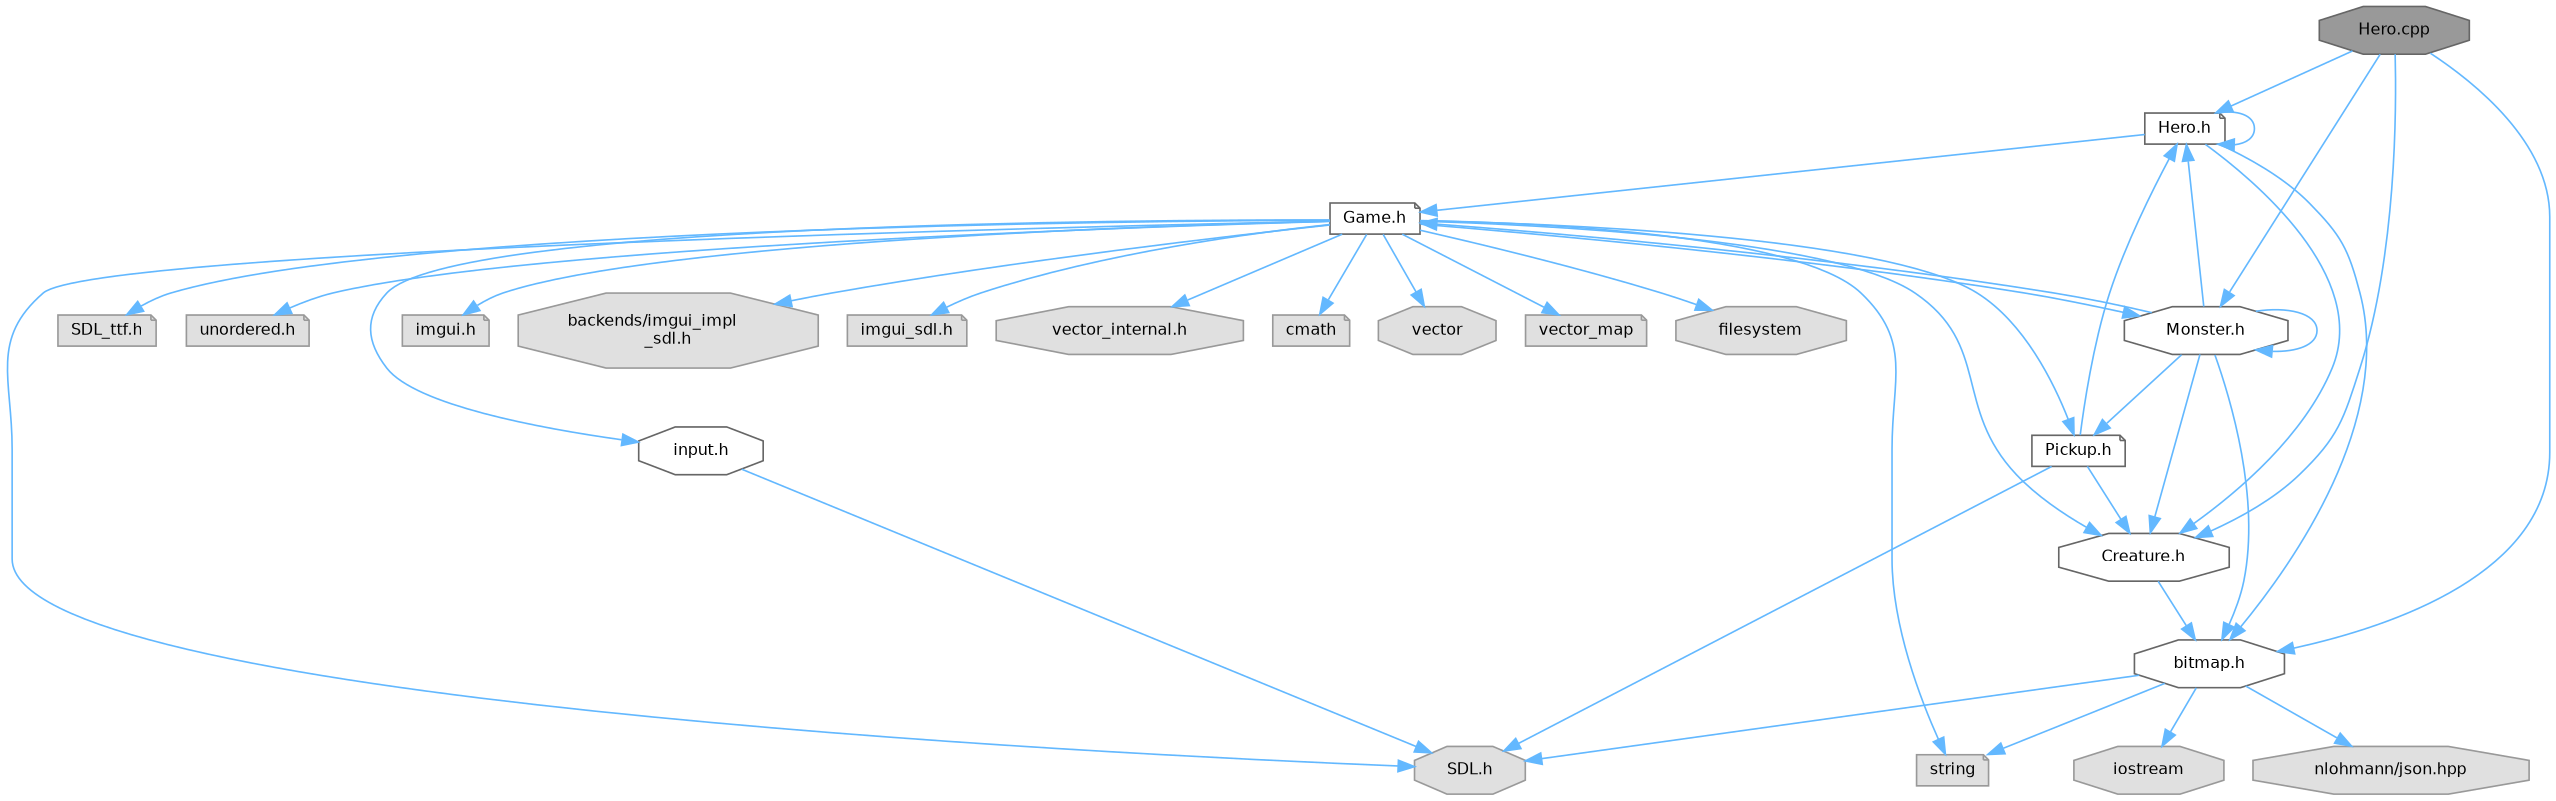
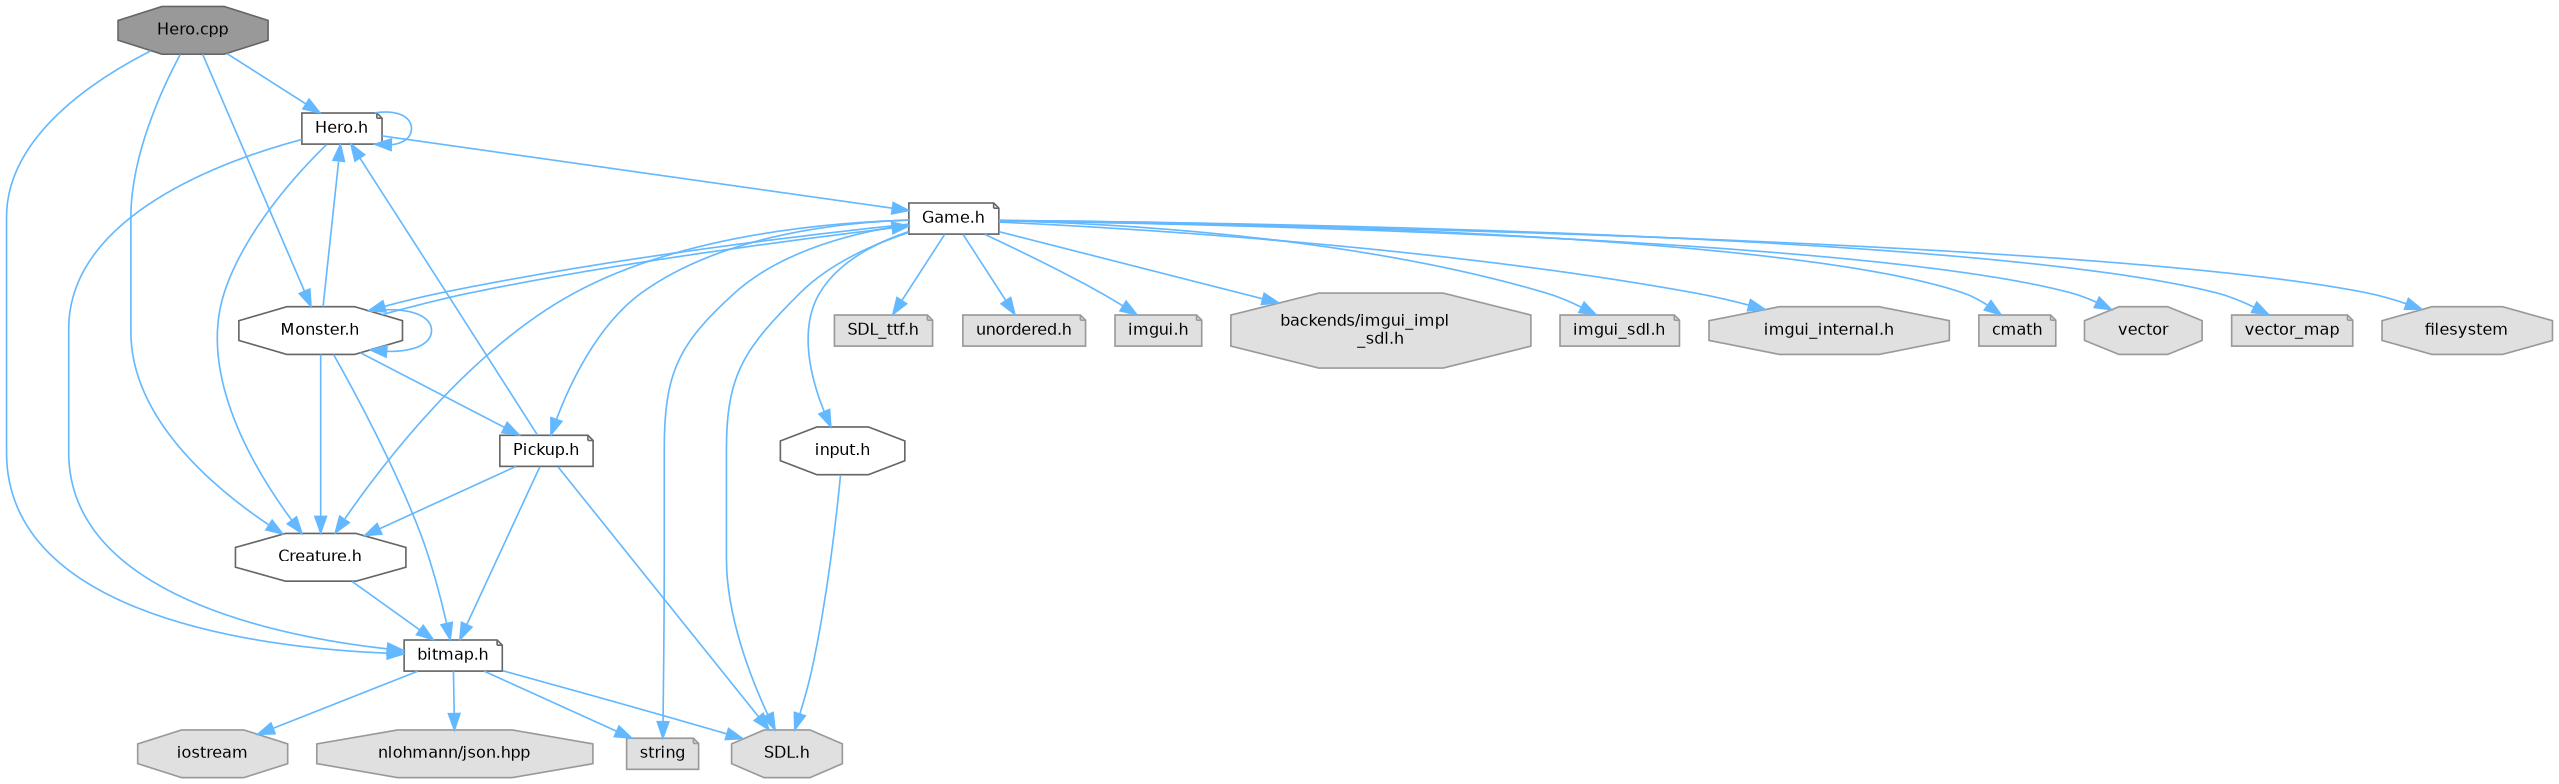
  digraph {
    node [color=grey60 fillcolor="#E0E0E0" fontname=Helvetica fontsize=10 shape=octagon style=filled]
    edge [color=steelblue1 fontname=Helvetica fontsize=10 labelfontname=Helvetica labelfontsize=10 style=solid]
    n1 [color=gray40 fillcolor=grey60 fontcolor=black height=0.2 label="Hero.cpp" width=0.4]
    n2 [color=grey40 fillcolor=white height=0.2 label="Hero.h" shape=note width=0.4]
    n3 [color=grey40 fillcolor=white height=0.2 label="Creature.h" width=0.4]
-   n4 [color=grey40 fillcolor=white height=0.2 label="bitmap.h" width=0.4]
+   n4 [color=grey40 fillcolor=white height=0.2 label="bitmap.h" shape=note width=0.4]
    n5 [color=grey40 fillcolor=white height=0.2 label="Monster.h" width=0.4]
    n6 [color=grey40 fillcolor=white height=0.2 label="Game.h" shape=note width=0.4]
    n7 [height=0.2 label=string shape=note width=0.4]
    n8 [height=0.2 label=iostream width=0.4]
    n9 [height=0.2 label="SDL.h" width=0.4]
    n10 [height=0.2 label="nlohmann/json.hpp" width=0.4]
    n11 [color=grey40 fillcolor=white height=0.2 label="Pickup.h" shape=note width=0.4]
    n12 [height=0.2 label="SDL_ttf.h" shape=note width=0.4]
    n13 [height=0.2 label="unordered.h" shape=note width=0.4]
    n14 [color=grey40 fillcolor=white height=0.2 label="input.h" width=0.4]
    n15 [height=0.2 label="imgui.h" shape=note width=0.4]
    n16 [height=0.2 label="backends/imgui_impl\l_sdl.h" width=0.4]
    n17 [height=0.2 label="imgui_sdl.h" shape=note width=0.4]
-   n18 [height=0.2 label="vector_internal.h" width=0.4]
+   n18 [height=0.2 label="imgui_internal.h" width=0.4]
    n19 [height=0.2 label=cmath shape=note width=0.4]
    n20 [height=0.2 label=vector width=0.4]
    n21 [height=0.2 label=vector_map shape=note width=0.4]
    n22 [height=0.2 label=filesystem width=0.4]
    n1 -> n2
    n1 -> n3
    n1 -> n4
    n1 -> n5
    n2 -> n2
    n2 -> n3
    n2 -> n4
    n2 -> n6
    n3 -> n4
    n4 -> n7
    n4 -> n8
    n4 -> n9
    n4 -> n10
    n5 -> n2
    n5 -> n3
    n5 -> n4
    n5 -> n5
    n5 -> n6
    n5 -> n11
    n6 -> n3
    n6 -> n5
    n6 -> n7
    n6 -> n9
    n6 -> n11
    n6 -> n12
    n6 -> n13
    n6 -> n14
    n6 -> n15
    n6 -> n16
    n6 -> n17
    n6 -> n18
    n6 -> n19
    n6 -> n20
    n6 -> n21
    n6 -> n22
    n11 -> n2
    n11 -> n3
+   n11 -> n4
    n11 -> n9
    n14 -> n9
  }
